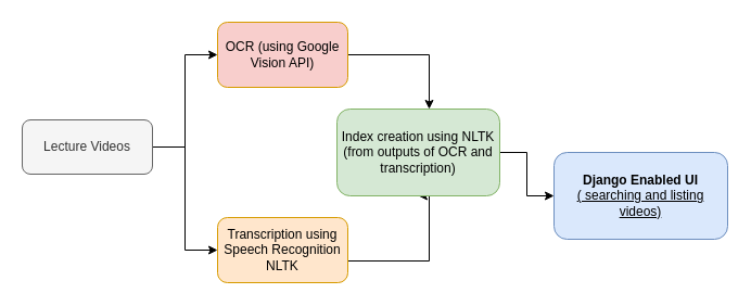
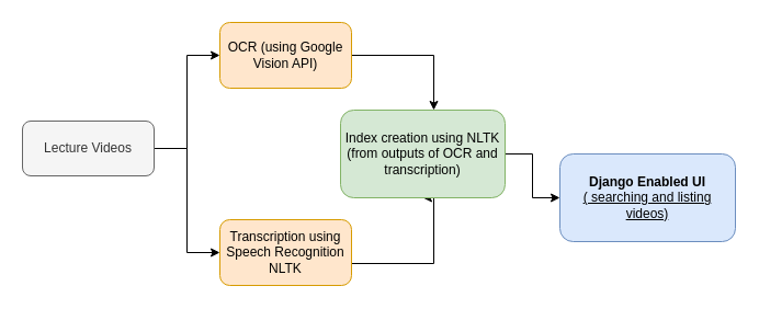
  <mxCell id="0" />
  <mxCell id="1" parent="0" />
  <mxCell id="2" value="" style="edgeStyle=orthogonalEdgeStyle;rounded=0;orthogonalLoop=1;jettySize=auto;html=1;" edge="1" parent="1" source="4" target="6"><mxGeometry relative="1" as="geometry"><Array as="points"><mxPoint x="170" y="135" /><mxPoint x="170" y="50" /></Array></mxGeometry></mxCell>
  <mxCell id="3" value="" style="edgeStyle=orthogonalEdgeStyle;rounded=0;orthogonalLoop=1;jettySize=auto;html=1;" edge="1" parent="1" source="4" target="8"><mxGeometry relative="1" as="geometry"><Array as="points"><mxPoint x="170" y="135" /><mxPoint x="170" y="230" /></Array></mxGeometry></mxCell>
  <mxCell id="4" value="Lecture Videos" style="rounded=1;whiteSpace=wrap;html=1;fillColor=#f5f5f5;strokeColor=#666666;fontColor=#333333;" vertex="1" parent="1"><mxGeometry x="20" y="110" width="120" height="50" as="geometry" /></mxCell>
  <mxCell id="5" value="" style="edgeStyle=orthogonalEdgeStyle;rounded=0;orthogonalLoop=1;jettySize=auto;html=1;" edge="1" parent="1" source="6" target="10"><mxGeometry relative="1" as="geometry"><Array as="points"><mxPoint x="395" y="50" /></Array></mxGeometry></mxCell>
- <mxCell id="6" value="OCR (using Google Vision API)" style="rounded=1;whiteSpace=wrap;html=1;fillColor=#f8cecc;strokeColor=#d79b00;" vertex="1" parent="1"><mxGeometry x="200" y="20" width="120" height="60" as="geometry" /></mxCell>
+ <mxCell id="6" value="OCR (using Google Vision API)" style="rounded=1;whiteSpace=wrap;html=1;fillColor=#ffe6cc;strokeColor=#d79b00;" vertex="1" parent="1"><mxGeometry x="200" y="20" width="120" height="60" as="geometry" /></mxCell>
  <mxCell id="7" style="edgeStyle=orthogonalEdgeStyle;rounded=0;orthogonalLoop=1;jettySize=auto;html=1;entryX=0.5;entryY=1;entryDx=0;entryDy=0;" edge="1" parent="1" source="8" target="10"><mxGeometry relative="1" as="geometry"><Array as="points"><mxPoint x="395" y="240" /></Array></mxGeometry></mxCell>
  <mxCell id="8" value="Transcription using Speech Recognition NLTK" style="whiteSpace=wrap;html=1;rounded=1;fillColor=#ffe6cc;strokeColor=#d79b00;" vertex="1" parent="1"><mxGeometry x="200" y="200" width="120" height="60" as="geometry" /></mxCell>
  <mxCell id="9" value="" style="edgeStyle=orthogonalEdgeStyle;rounded=0;orthogonalLoop=1;jettySize=auto;html=1;" edge="1" parent="1" source="10" target="11"><mxGeometry relative="1" as="geometry" /></mxCell>
  <mxCell id="10" value="Index creation using NLTK &lt;br&gt;(from outputs of OCR and transcription)" style="whiteSpace=wrap;html=1;fillColor=#d5e8d4;strokeColor=#82b366;rounded=1;" vertex="1" parent="1"><mxGeometry x="310" y="100" width="150" height="80" as="geometry" /></mxCell>
  <mxCell id="11" value="&lt;font style=&quot;font-size: 12px;&quot;&gt;Django Enabled UI&lt;br&gt;&lt;span style=&quot;font-weight: normal;&quot;&gt;&lt;u&gt;( searching and listing videos)&lt;/u&gt;&lt;/span&gt;&lt;br&gt;&lt;/font&gt;" style="rounded=1;whiteSpace=wrap;html=1;fillColor=#dae8fc;strokeColor=#6c8ebf;fontStyle=1" vertex="1" parent="1"><mxGeometry x="510" y="140" width="160" height="80" as="geometry" /></mxCell>
